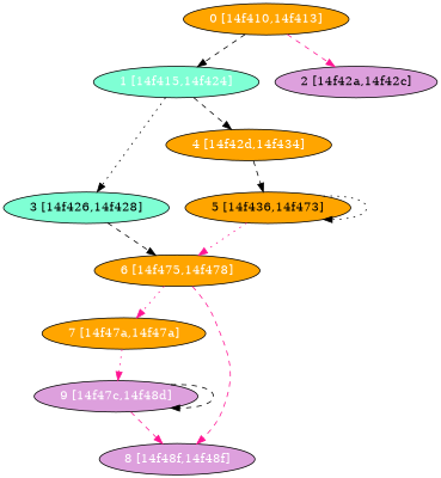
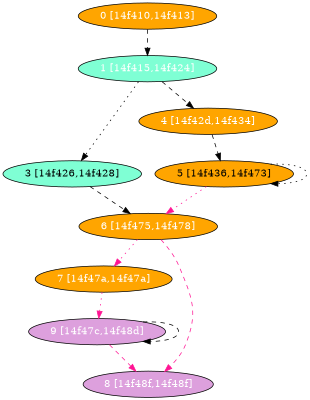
  digraph {
    node [fillcolor=orange fontcolor="#ffffff" shape=oval style=filled]
    edge [color=black style=dashed]
    n1 [label="0 [14f410,14f413]"]
    n2 [fillcolor=aquamarine label="1 [14f415,14f424]"]
-   n3 [fillcolor=plum fontcolor="#000000" label="2 [14f42a,14f42c]"]
    n4 [fillcolor=aquamarine fontcolor="#000000" label="3 [14f426,14f428]"]
    n5 [label="4 [14f42d,14f434]"]
    n6 [label="6 [14f475,14f478]"]
    n7 [fontcolor="#000000" label="5 [14f436,14f473]"]
    n8 [label="7 [14f47a,14f47a]"]
    n9 [fillcolor=plum label="8 [14f48f,14f48f]"]
    n10 [fillcolor=plum label="9 [14f47c,14f48d]"]
    n1 -> n2
-   n1 -> n3 [color=deeppink]
    n2 -> n4 [style=dotted]
    n2 -> n5
    n4 -> n6
    n5 -> n7
    n6 -> n8 [color=deeppink style=dotted]
    n6 -> n9 [color=deeppink]
    n7 -> n6 [color=deeppink style=dotted]
    n7 -> n7 [style=dotted]
    n8 -> n10 [color=deeppink style=dotted]
    n10 -> n9 [color=deeppink]
    n10 -> n10
  }
